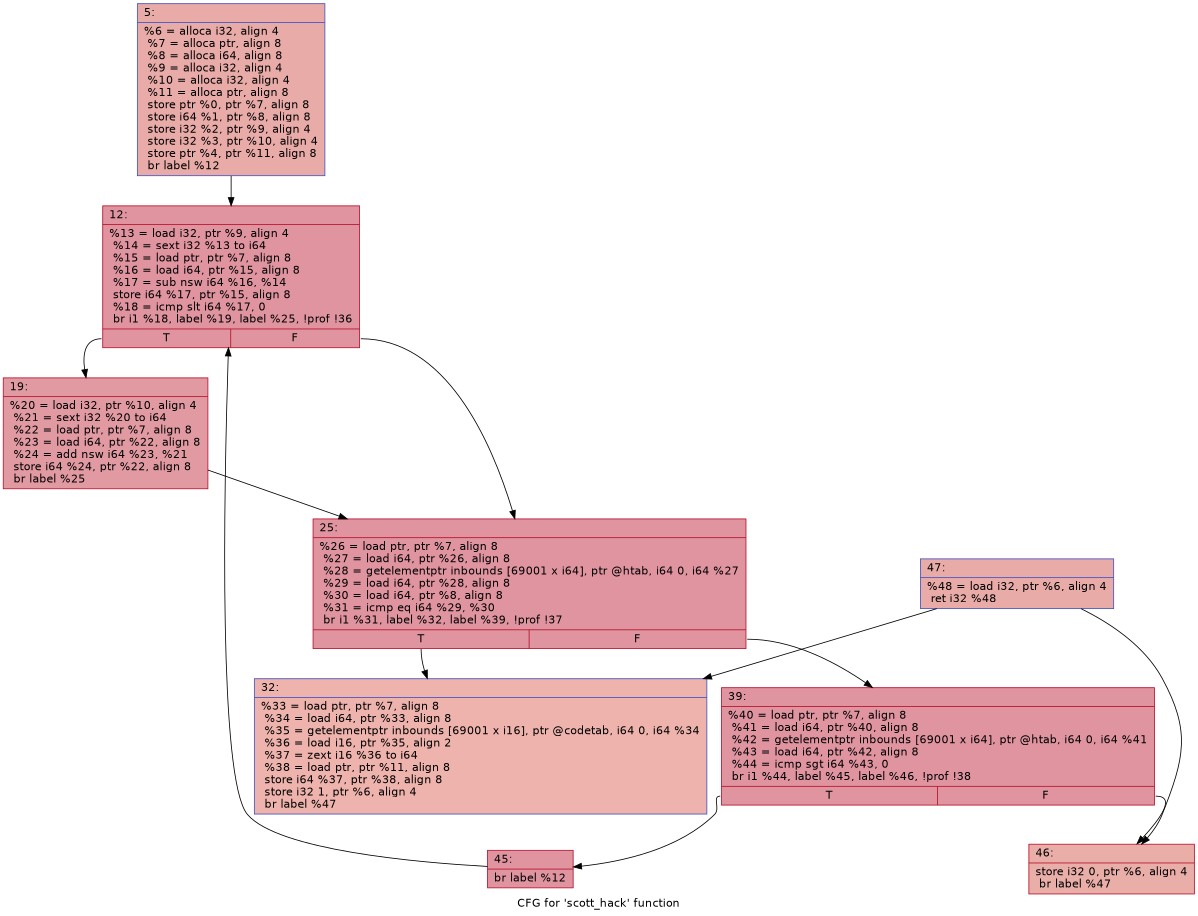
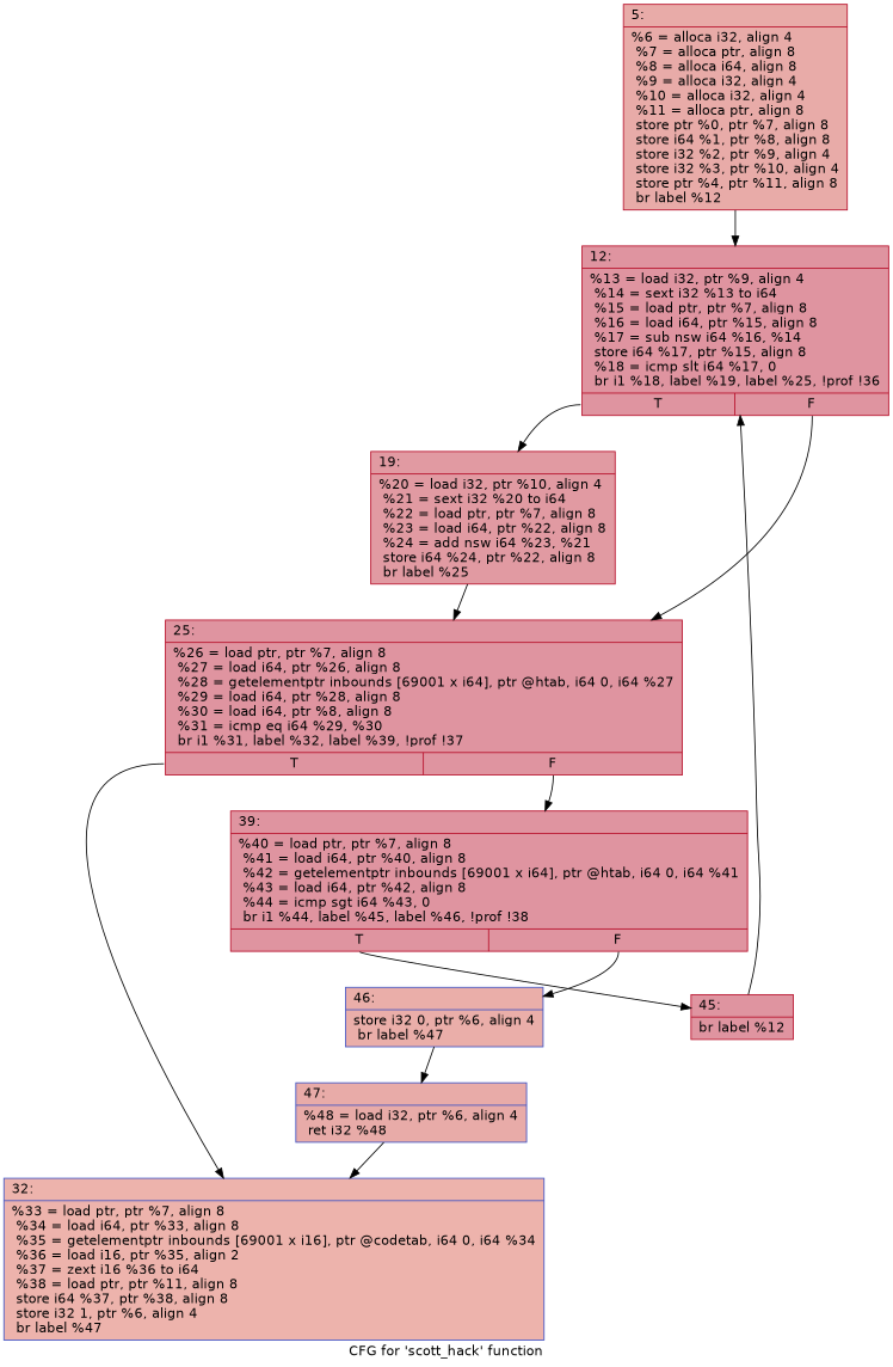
  digraph {
    fontname="DejaVu Sans"
    label="CFG for 'scott_hack' function"
    node [color="#b70d28ff" fillcolor="#b70d2870" fontname="DejaVu Sans" shape=record style=filled]
    edge [fontname="DejaVu Sans"]
-   n1 [color="#3d50c3ff" fillcolor="#cc403a70" label="{5:\l|  %6 = alloca i32, align 4\l  %7 = alloca ptr, align 8\l  %8 = alloca i64, align 8\l  %9 = alloca i32, align 4\l  %10 = alloca i32, align 4\l  %11 = alloca ptr, align 8\l  store ptr %0, ptr %7, align 8\l  store i64 %1, ptr %8, align 8\l  store i32 %2, ptr %9, align 4\l  store i32 %3, ptr %10, align 4\l  store ptr %4, ptr %11, align 8\l  br label %12\l}"]
+   n1 [fillcolor="#cc403a70" label="{5:\l|  %6 = alloca i32, align 4\l  %7 = alloca ptr, align 8\l  %8 = alloca i64, align 8\l  %9 = alloca i32, align 4\l  %10 = alloca i32, align 4\l  %11 = alloca ptr, align 8\l  store ptr %0, ptr %7, align 8\l  store i64 %1, ptr %8, align 8\l  store i32 %2, ptr %9, align 4\l  store i32 %3, ptr %10, align 4\l  store ptr %4, ptr %11, align 8\l  br label %12\l}"]
    n2 [label="{12:\l|  %13 = load i32, ptr %9, align 4\l  %14 = sext i32 %13 to i64\l  %15 = load ptr, ptr %7, align 8\l  %16 = load i64, ptr %15, align 8\l  %17 = sub nsw i64 %16, %14\l  store i64 %17, ptr %15, align 8\l  %18 = icmp slt i64 %17, 0\l  br i1 %18, label %19, label %25, !prof !36\l|{<s0>T|<s1>F}}"]
    n3 [fillcolor="#bb1b2c70" label="{19:\l|  %20 = load i32, ptr %10, align 4\l  %21 = sext i32 %20 to i64\l  %22 = load ptr, ptr %7, align 8\l  %23 = load i64, ptr %22, align 8\l  %24 = add nsw i64 %23, %21\l  store i64 %24, ptr %22, align 8\l  br label %25\l}"]
    n4 [label="{25:\l|  %26 = load ptr, ptr %7, align 8\l  %27 = load i64, ptr %26, align 8\l  %28 = getelementptr inbounds [69001 x i64], ptr @htab, i64 0, i64 %27\l  %29 = load i64, ptr %28, align 8\l  %30 = load i64, ptr %8, align 8\l  %31 = icmp eq i64 %29, %30\l  br i1 %31, label %32, label %39, !prof !37\l|{<s0>T|<s1>F}}"]
    n5 [color="#3d50c3ff" fillcolor="#d6524470" label="{32:\l|  %33 = load ptr, ptr %7, align 8\l  %34 = load i64, ptr %33, align 8\l  %35 = getelementptr inbounds [69001 x i16], ptr @codetab, i64 0, i64 %34\l  %36 = load i16, ptr %35, align 2\l  %37 = zext i16 %36 to i64\l  %38 = load ptr, ptr %11, align 8\l  store i64 %37, ptr %38, align 8\l  store i32 1, ptr %6, align 4\l  br label %47\l}"]
    n6 [label="{39:\l|  %40 = load ptr, ptr %7, align 8\l  %41 = load i64, ptr %40, align 8\l  %42 = getelementptr inbounds [69001 x i64], ptr @htab, i64 0, i64 %41\l  %43 = load i64, ptr %42, align 8\l  %44 = icmp sgt i64 %43, 0\l  br i1 %44, label %45, label %46, !prof !38\l|{<s0>T|<s1>F}}"]
    n7 [label="{45:\l|  br label %12\l}"]
-   n8 [fillcolor="#d0473d70" label="{46:\l|  store i32 0, ptr %6, align 4\l  br label %47\l}"]
+   n8 [color="#3d50c3ff" fillcolor="#d0473d70" label="{46:\l|  store i32 0, ptr %6, align 4\l  br label %47\l}"]
    n9 [color="#3d50c3ff" fillcolor="#cc403a70" label="{47:\l|  %48 = load i32, ptr %6, align 4\l  ret i32 %48\l}"]
    n1 -> n2
    n2 -> n3 [tailport=s0]
    n2 -> n4 [tailport=s1]
    n3 -> n4
    n4 -> n5 [tailport=s0]
    n4 -> n6 [tailport=s1]
    n6 -> n7 [tailport=s0]
    n6 -> n8 [tailport=s1]
    n7 -> n2
-   n9 -> n8
+   n8 -> n9
    n9 -> n5
  }
